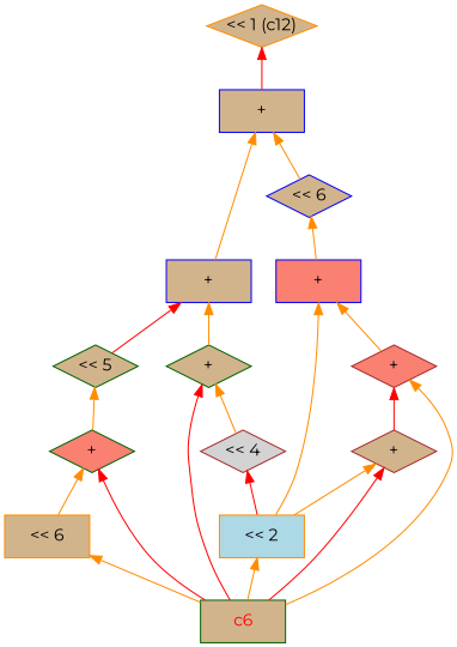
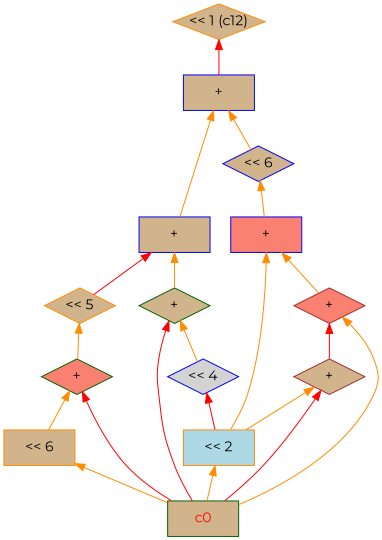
  digraph {
    fontname=Montserrat
    node [color=darkgreen fillcolor=tan fontcolor=black fontname=Montserrat margin=0 shape=diamond style="solid,filled"]
    edge [color=darkorange dir=back fontname=Montserrat]
-   n1 [fontcolor=red label=c6 shape=box width=1]
-   n2 [color=brown fillcolor=lightgrey label="<< 4" width=1]
+   n1 [fontcolor=red label=c0 shape=box width=1]
+   n2 [color=blue fillcolor=lightgrey label="<< 4" width=1]
    n3 [color=darkorange fillcolor=lightblue label="<< 2" shape=box width=1]
    n4 [label="+" width=1]
    n5 [color=darkorange label="<< 6" shape=box width=1]
    n6 [fillcolor=salmon label="+" width=1]
-   n7 [label="<< 5" width=1]
+   n7 [color=darkorange label="<< 5" width=1]
    n8 [color=blue label="+" shape=box width=1]
    n9 [color=brown label="+" width=1]
    n10 [color=brown fillcolor=salmon label="+" width=1]
    n11 [color=blue fillcolor=salmon label="+" shape=box width=1]
    n12 [color=blue label="<< 6" width=1]
    n13 [color=blue label="+" shape=box width=1]
    n14 [color=darkorange label="<< 1 (c12)" width=1]
    n2 -> n3 [color=red]
    n3 -> n1
    n4 -> n1 [color=red]
    n4 -> n2
    n5 -> n1
    n6 -> n1 [color=red]
    n6 -> n5
    n7 -> n6
    n8 -> n4
    n8 -> n7 [color=red]
    n9 -> n1 [color=red]
    n9 -> n3
    n10 -> n1
    n10 -> n9 [color=red]
    n11 -> n3
    n11 -> n10
    n12 -> n11
    n13 -> n8
    n13 -> n12
    n14 -> n13 [color=red]
  }
